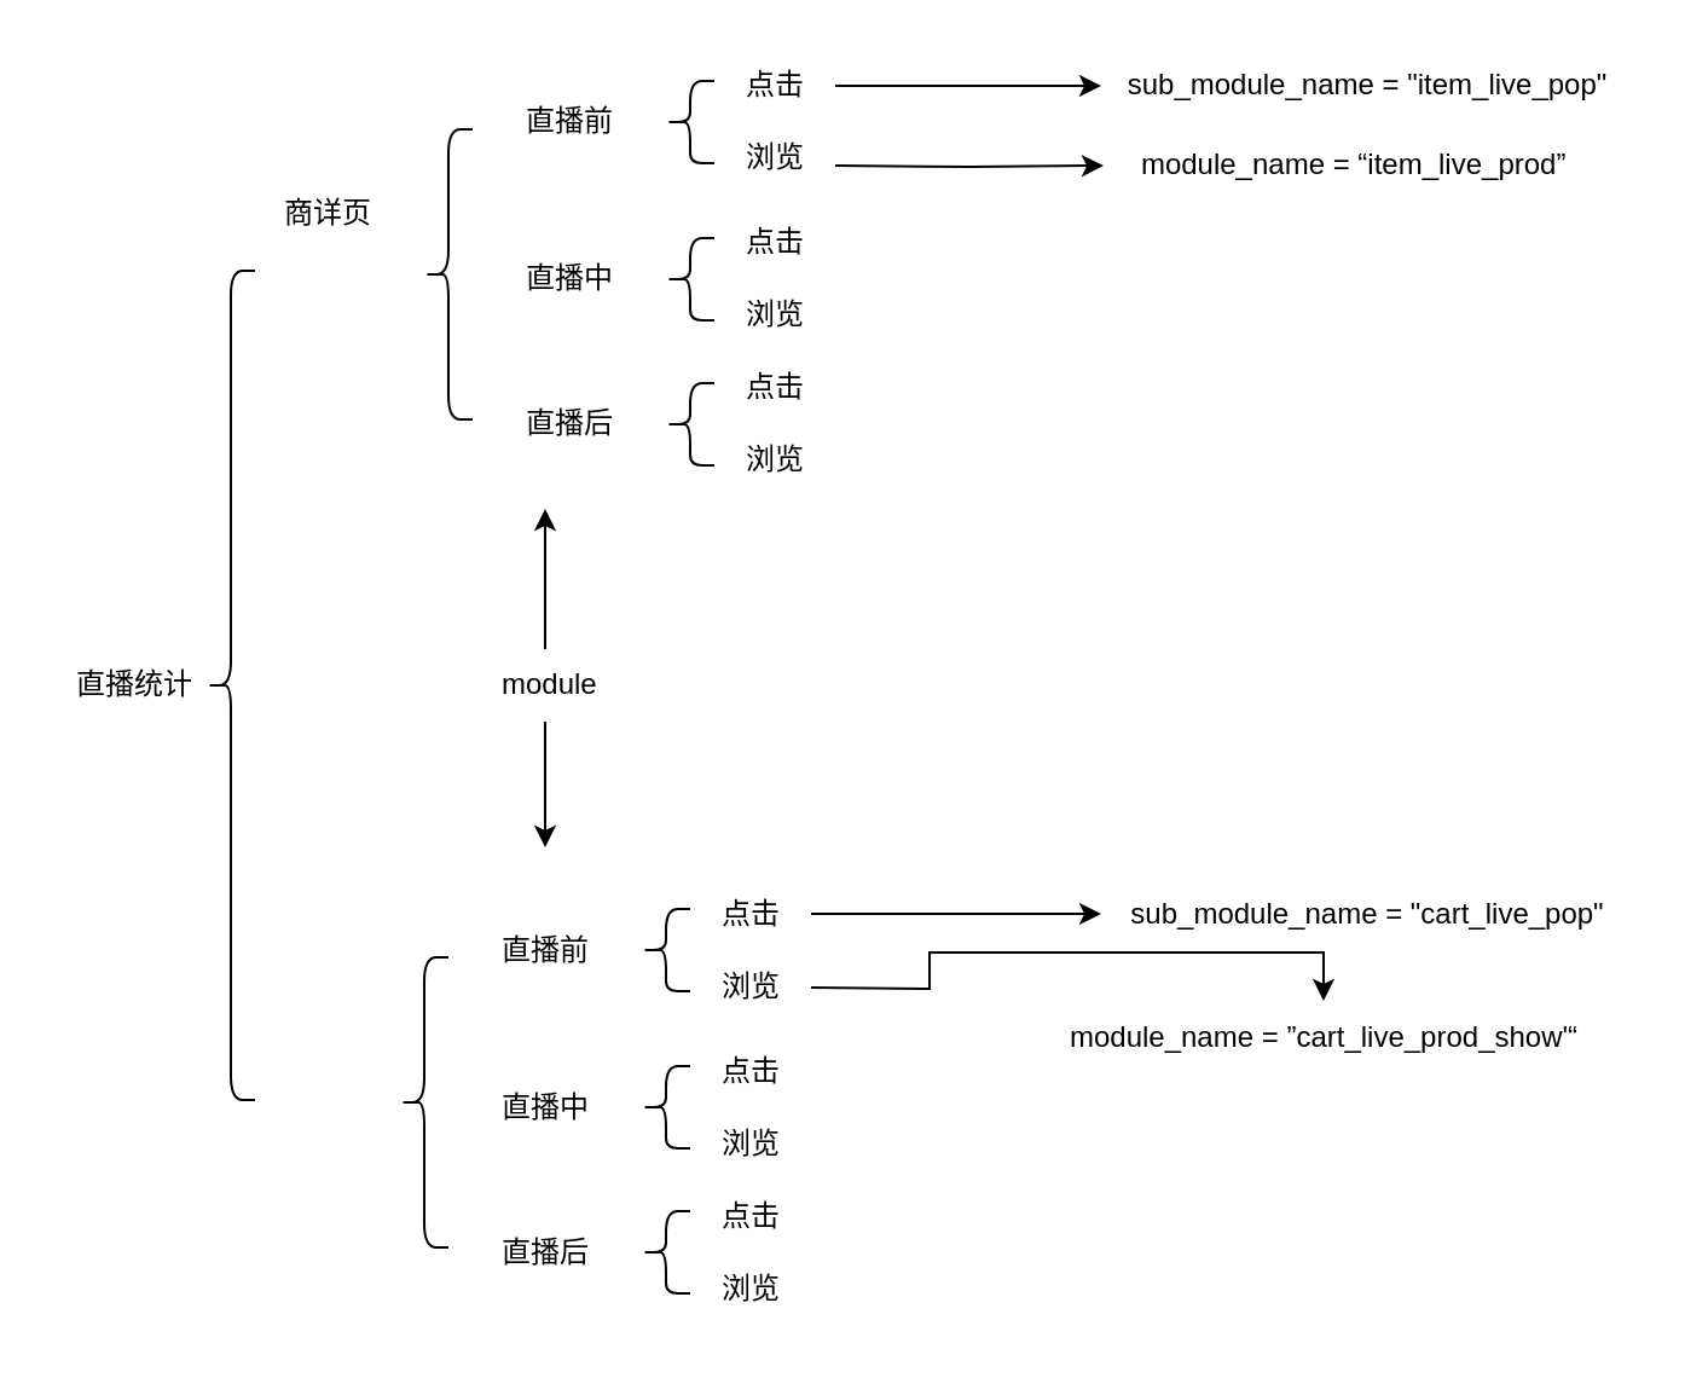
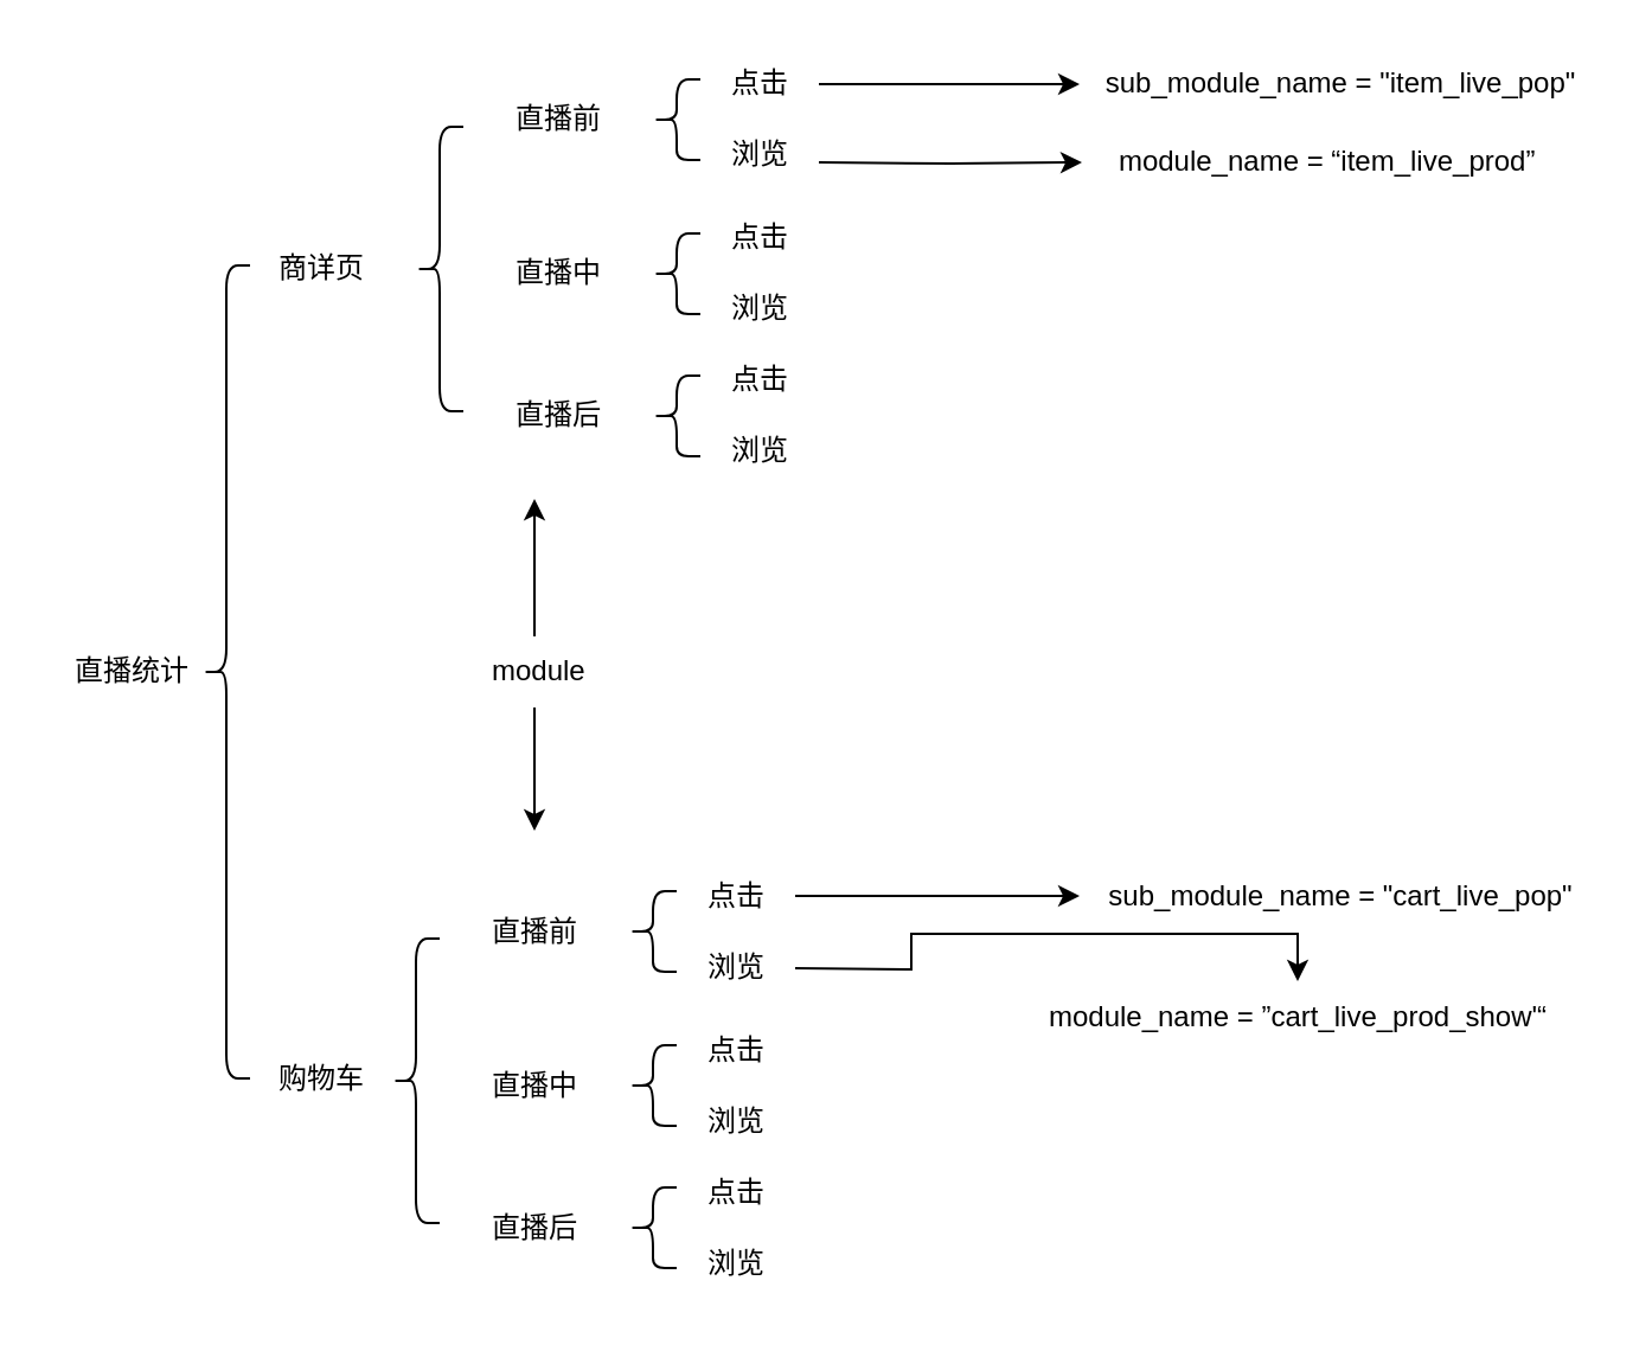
  <mxCell id="0" />
  <mxCell id="1" parent="0" />
  <mxCell id="2" value="直播统计" style="text;html=1;align=center;verticalAlign=middle;resizable=0;points=[];autosize=1;strokeColor=none;fillColor=none;" vertex="1" parent="1"><mxGeometry x="20" y="268" width="70" height="30" as="geometry" /></mxCell>
  <mxCell id="3" value="" style="shape=curlyBracket;whiteSpace=wrap;html=1;rounded=1;labelPosition=left;verticalLabelPosition=middle;align=right;verticalAlign=middle;" vertex="1" parent="1"><mxGeometry x="85" y="111.5" width="20" height="343" as="geometry" /></mxCell>
- <mxCell id="4" value="商详页" style="text;html=1;align=center;verticalAlign=middle;resizable=0;points=[];autosize=1;strokeColor=none;fillColor=none;" vertex="1" parent="1"><mxGeometry x="105" y="73" width="60" height="30" as="geometry" /></mxCell>
+ <mxCell id="4" value="商详页" style="text;html=1;align=center;verticalAlign=middle;resizable=0;points=[];autosize=1;strokeColor=none;fillColor=none;" vertex="1" parent="1"><mxGeometry x="105" y="98" width="60" height="30" as="geometry" /></mxCell>
+ <mxCell id="5" value="购物车" style="text;html=1;align=center;verticalAlign=middle;resizable=0;points=[];autosize=1;strokeColor=none;fillColor=none;" vertex="1" parent="1"><mxGeometry x="105" y="440" width="60" height="30" as="geometry" /></mxCell>
  <mxCell id="6" value="" style="shape=curlyBracket;whiteSpace=wrap;html=1;rounded=1;labelPosition=left;verticalLabelPosition=middle;align=right;verticalAlign=middle;" vertex="1" parent="1"><mxGeometry x="175" y="53" width="20" height="120" as="geometry" /></mxCell>
  <mxCell id="7" value="直播前" style="text;html=1;align=center;verticalAlign=middle;resizable=0;points=[];autosize=1;strokeColor=none;fillColor=none;" vertex="1" parent="1"><mxGeometry x="205" y="35" width="60" height="30" as="geometry" /></mxCell>
  <mxCell id="8" value="直播中" style="text;html=1;align=center;verticalAlign=middle;resizable=0;points=[];autosize=1;strokeColor=none;fillColor=none;" vertex="1" parent="1"><mxGeometry x="205" y="100" width="60" height="30" as="geometry" /></mxCell>
  <mxCell id="9" value="直播后" style="text;html=1;align=center;verticalAlign=middle;resizable=0;points=[];autosize=1;strokeColor=none;fillColor=none;" vertex="1" parent="1"><mxGeometry x="205" y="160" width="60" height="30" as="geometry" /></mxCell>
  <mxCell id="10" value="" style="shape=curlyBracket;whiteSpace=wrap;html=1;rounded=1;labelPosition=left;verticalLabelPosition=middle;align=right;verticalAlign=middle;" vertex="1" parent="1"><mxGeometry x="275" y="33" width="20" height="34" as="geometry" /></mxCell>
  <mxCell id="11" value="" style="edgeStyle=orthogonalEdgeStyle;rounded=0;orthogonalLoop=1;jettySize=auto;html=1;" edge="1" parent="1" source="12" target="34"><mxGeometry relative="1" as="geometry" /></mxCell>
  <mxCell id="12" value="点击" style="text;html=1;align=center;verticalAlign=middle;resizable=0;points=[];autosize=1;strokeColor=none;fillColor=none;" vertex="1" parent="1"><mxGeometry x="295" y="20" width="50" height="30" as="geometry" /></mxCell>
  <mxCell id="13" value="浏览" style="text;html=1;align=center;verticalAlign=middle;resizable=0;points=[];autosize=1;strokeColor=none;fillColor=none;" vertex="1" parent="1"><mxGeometry x="295" y="50" width="50" height="30" as="geometry" /></mxCell>
  <mxCell id="14" value="" style="shape=curlyBracket;whiteSpace=wrap;html=1;rounded=1;labelPosition=left;verticalLabelPosition=middle;align=right;verticalAlign=middle;" vertex="1" parent="1"><mxGeometry x="275" y="98" width="20" height="34" as="geometry" /></mxCell>
  <mxCell id="15" value="点击" style="text;html=1;align=center;verticalAlign=middle;resizable=0;points=[];autosize=1;strokeColor=none;fillColor=none;" vertex="1" parent="1"><mxGeometry x="295" y="85" width="50" height="30" as="geometry" /></mxCell>
  <mxCell id="16" value="浏览" style="text;html=1;align=center;verticalAlign=middle;resizable=0;points=[];autosize=1;strokeColor=none;fillColor=none;" vertex="1" parent="1"><mxGeometry x="295" y="115" width="50" height="30" as="geometry" /></mxCell>
  <mxCell id="17" value="" style="shape=curlyBracket;whiteSpace=wrap;html=1;rounded=1;labelPosition=left;verticalLabelPosition=middle;align=right;verticalAlign=middle;" vertex="1" parent="1"><mxGeometry x="275" y="158" width="20" height="34" as="geometry" /></mxCell>
  <mxCell id="18" value="点击" style="text;html=1;align=center;verticalAlign=middle;resizable=0;points=[];autosize=1;strokeColor=none;fillColor=none;" vertex="1" parent="1"><mxGeometry x="295" y="145" width="50" height="30" as="geometry" /></mxCell>
  <mxCell id="19" value="浏览" style="text;html=1;align=center;verticalAlign=middle;resizable=0;points=[];autosize=1;strokeColor=none;fillColor=none;" vertex="1" parent="1"><mxGeometry x="295" y="175" width="50" height="30" as="geometry" /></mxCell>
  <mxCell id="20" value="" style="shape=curlyBracket;whiteSpace=wrap;html=1;rounded=1;labelPosition=left;verticalLabelPosition=middle;align=right;verticalAlign=middle;" vertex="1" parent="1"><mxGeometry x="165" y="395.5" width="20" height="120" as="geometry" /></mxCell>
  <mxCell id="21" value="直播前" style="text;html=1;align=center;verticalAlign=middle;resizable=0;points=[];autosize=1;strokeColor=none;fillColor=none;" vertex="1" parent="1"><mxGeometry x="195" y="377.5" width="60" height="30" as="geometry" /></mxCell>
  <mxCell id="22" value="直播中" style="text;html=1;align=center;verticalAlign=middle;resizable=0;points=[];autosize=1;strokeColor=none;fillColor=none;" vertex="1" parent="1"><mxGeometry x="195" y="442.5" width="60" height="30" as="geometry" /></mxCell>
  <mxCell id="23" value="直播后" style="text;html=1;align=center;verticalAlign=middle;resizable=0;points=[];autosize=1;strokeColor=none;fillColor=none;" vertex="1" parent="1"><mxGeometry x="195" y="502.5" width="60" height="30" as="geometry" /></mxCell>
  <mxCell id="24" value="" style="shape=curlyBracket;whiteSpace=wrap;html=1;rounded=1;labelPosition=left;verticalLabelPosition=middle;align=right;verticalAlign=middle;" vertex="1" parent="1"><mxGeometry x="265" y="375.5" width="20" height="34" as="geometry" /></mxCell>
  <mxCell id="25" value="" style="edgeStyle=orthogonalEdgeStyle;rounded=0;orthogonalLoop=1;jettySize=auto;html=1;" edge="1" parent="1" source="26" target="35"><mxGeometry relative="1" as="geometry" /></mxCell>
  <mxCell id="26" value="点击" style="text;html=1;align=center;verticalAlign=middle;resizable=0;points=[];autosize=1;strokeColor=none;fillColor=none;" vertex="1" parent="1"><mxGeometry x="285" y="362.5" width="50" height="30" as="geometry" /></mxCell>
  <mxCell id="27" value="浏览" style="text;html=1;align=center;verticalAlign=middle;resizable=0;points=[];autosize=1;strokeColor=none;fillColor=none;" vertex="1" parent="1"><mxGeometry x="285" y="392.5" width="50" height="30" as="geometry" /></mxCell>
  <mxCell id="28" value="" style="shape=curlyBracket;whiteSpace=wrap;html=1;rounded=1;labelPosition=left;verticalLabelPosition=middle;align=right;verticalAlign=middle;" vertex="1" parent="1"><mxGeometry x="265" y="440.5" width="20" height="34" as="geometry" /></mxCell>
  <mxCell id="29" value="点击" style="text;html=1;align=center;verticalAlign=middle;resizable=0;points=[];autosize=1;strokeColor=none;fillColor=none;" vertex="1" parent="1"><mxGeometry x="285" y="427.5" width="50" height="30" as="geometry" /></mxCell>
  <mxCell id="30" value="浏览" style="text;html=1;align=center;verticalAlign=middle;resizable=0;points=[];autosize=1;strokeColor=none;fillColor=none;" vertex="1" parent="1"><mxGeometry x="285" y="457.5" width="50" height="30" as="geometry" /></mxCell>
  <mxCell id="31" value="" style="shape=curlyBracket;whiteSpace=wrap;html=1;rounded=1;labelPosition=left;verticalLabelPosition=middle;align=right;verticalAlign=middle;" vertex="1" parent="1"><mxGeometry x="265" y="500.5" width="20" height="34" as="geometry" /></mxCell>
  <mxCell id="32" value="点击" style="text;html=1;align=center;verticalAlign=middle;resizable=0;points=[];autosize=1;strokeColor=none;fillColor=none;" vertex="1" parent="1"><mxGeometry x="285" y="487.5" width="50" height="30" as="geometry" /></mxCell>
  <mxCell id="33" value="浏览" style="text;html=1;align=center;verticalAlign=middle;resizable=0;points=[];autosize=1;strokeColor=none;fillColor=none;" vertex="1" parent="1"><mxGeometry x="285" y="517.5" width="50" height="30" as="geometry" /></mxCell>
  <mxCell id="34" value="sub_module_name&amp;nbsp;=&amp;nbsp;&quot;item_live_pop&quot;" style="text;html=1;align=center;verticalAlign=middle;resizable=0;points=[];autosize=1;strokeColor=none;fillColor=none;" vertex="1" parent="1"><mxGeometry x="455" y="20" width="220" height="30" as="geometry" /></mxCell>
  <mxCell id="35" value="sub_module_name&amp;nbsp;=&amp;nbsp;&quot;cart_live_pop&quot;" style="text;html=1;align=center;verticalAlign=middle;resizable=0;points=[];autosize=1;strokeColor=none;fillColor=none;" vertex="1" parent="1"><mxGeometry x="455" y="362.5" width="220" height="30" as="geometry" /></mxCell>
  <mxCell id="36" value="" style="edgeStyle=orthogonalEdgeStyle;rounded=0;orthogonalLoop=1;jettySize=auto;html=1;" edge="1" target="37" parent="1"><mxGeometry relative="1" as="geometry"><mxPoint x="345" y="68" as="sourcePoint" /></mxGeometry></mxCell>
  <mxCell id="37" value="module_name&amp;nbsp;= “item_live_prod”&amp;nbsp;" style="text;html=1;align=center;verticalAlign=middle;resizable=0;points=[];autosize=1;strokeColor=none;fillColor=none;" vertex="1" parent="1"><mxGeometry x="456" y="53" width="210" height="30" as="geometry" /></mxCell>
  <mxCell id="38" value="" style="edgeStyle=orthogonalEdgeStyle;rounded=0;orthogonalLoop=1;jettySize=auto;html=1;" edge="1" target="39" parent="1"><mxGeometry relative="1" as="geometry"><mxPoint x="335" y="408" as="sourcePoint" /></mxGeometry></mxCell>
  <mxCell id="39" value="module_name&amp;nbsp;= ”cart_live_prod_show'“" style="text;html=1;align=center;verticalAlign=middle;resizable=0;points=[];autosize=1;strokeColor=none;fillColor=none;" vertex="1" parent="1"><mxGeometry x="432" y="413.5" width="230" height="30" as="geometry" /></mxCell>
  <mxCell id="40" style="edgeStyle=orthogonalEdgeStyle;rounded=0;orthogonalLoop=1;jettySize=auto;html=1;" edge="1" parent="1" source="42"><mxGeometry relative="1" as="geometry"><mxPoint x="225" y="210" as="targetPoint" /></mxGeometry></mxCell>
  <mxCell id="41" style="edgeStyle=orthogonalEdgeStyle;rounded=0;orthogonalLoop=1;jettySize=auto;html=1;" edge="1" parent="1" source="42"><mxGeometry relative="1" as="geometry"><mxPoint x="225" y="350" as="targetPoint" /></mxGeometry></mxCell>
  <mxCell id="42" value="&amp;nbsp;module" style="text;html=1;align=center;verticalAlign=middle;resizable=0;points=[];autosize=1;strokeColor=none;fillColor=none;" vertex="1" parent="1"><mxGeometry x="185" y="268" width="80" height="30" as="geometry" /></mxCell>
